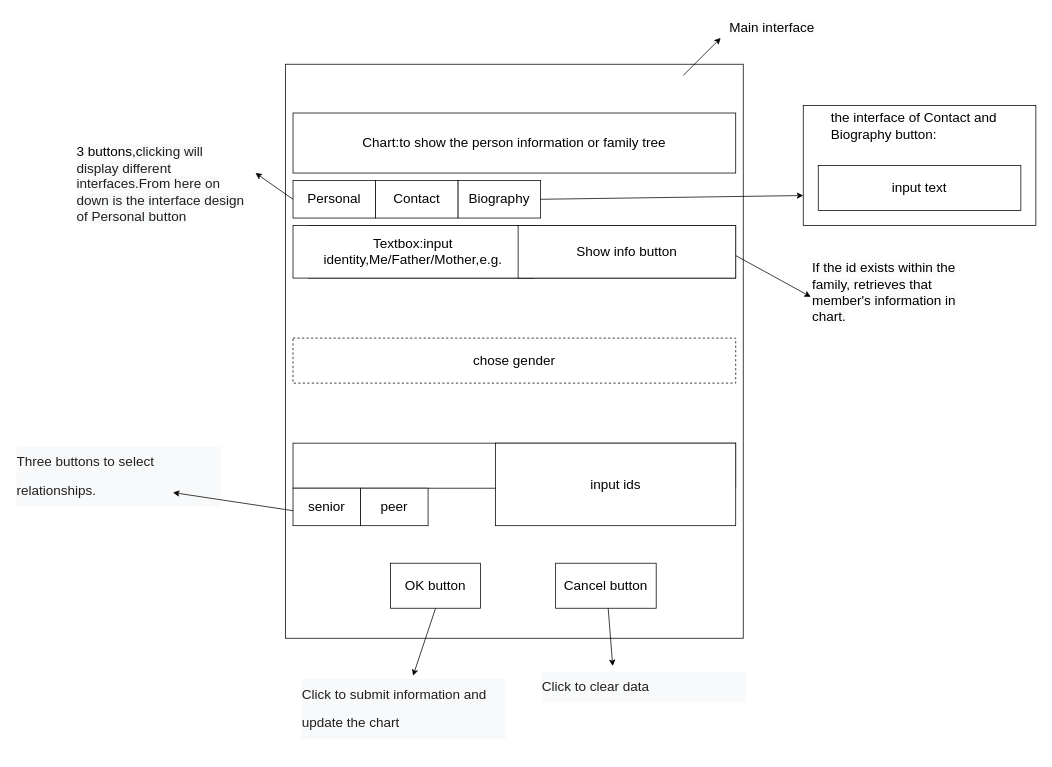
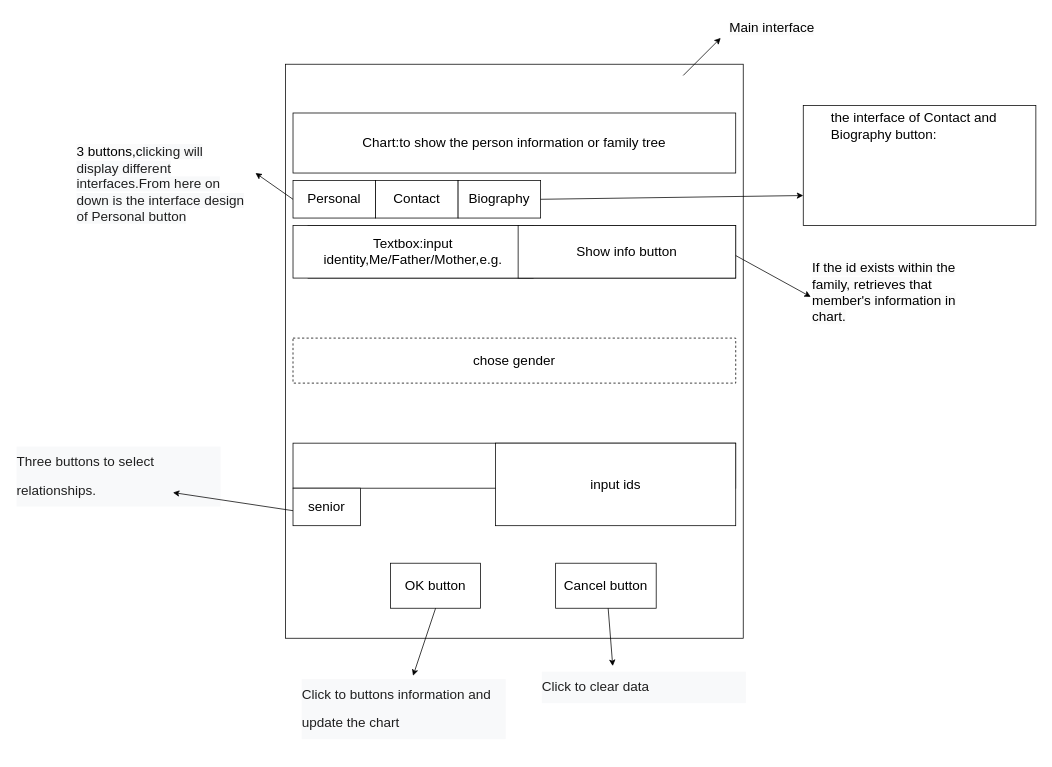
  <mxCell id="0" />
  <mxCell id="1" parent="0" />
  <mxCell id="2" value="" style="rounded=0;whiteSpace=wrap;html=1;" vertex="1" parent="1"><mxGeometry x="380" y="85" width="610" height="765" as="geometry" /></mxCell>
  <mxCell id="3" value="&lt;font style=&quot;font-size: 18px;&quot;&gt;Chart:to show the person information or family tree&lt;/font&gt;" style="rounded=0;whiteSpace=wrap;html=1;" vertex="1" parent="1"><mxGeometry x="390" y="150" width="590" height="80" as="geometry" /></mxCell>
  <mxCell id="4" value="&lt;font style=&quot;font-size: 18px;&quot;&gt;Personal&lt;/font&gt;" style="rounded=0;whiteSpace=wrap;html=1;" vertex="1" parent="1"><mxGeometry x="390" y="240" width="110" height="50" as="geometry" /></mxCell>
  <mxCell id="5" value="&lt;font style=&quot;font-size: 18px;&quot;&gt;Contact&lt;/font&gt;" style="rounded=0;whiteSpace=wrap;html=1;" vertex="1" parent="1"><mxGeometry x="500" y="240" width="110" height="50" as="geometry" /></mxCell>
  <mxCell id="6" value="&lt;font style=&quot;font-size: 18px;&quot;&gt;Biography&lt;/font&gt;" style="rounded=0;whiteSpace=wrap;html=1;" vertex="1" parent="1"><mxGeometry x="610" y="240" width="110" height="50" as="geometry" /></mxCell>
  <mxCell id="7" value="" style="rounded=0;whiteSpace=wrap;html=1;" vertex="1" parent="1"><mxGeometry x="410" y="300" width="570" height="70" as="geometry" /></mxCell>
  <mxCell id="8" value="&lt;font style=&quot;font-size: 18px;&quot;&gt;chose gender&lt;/font&gt;" style="rounded=0;whiteSpace=wrap;html=1;dashed=1;" vertex="1" parent="1"><mxGeometry x="390" y="450" width="590" height="60" as="geometry" /></mxCell>
  <mxCell id="9" value="" style="rounded=0;whiteSpace=wrap;html=1;" vertex="1" parent="1"><mxGeometry x="390" y="590" width="590" height="60" as="geometry" /></mxCell>
  <mxCell id="10" value="&lt;font style=&quot;font-size: 18px;&quot;&gt;Textbox:input identity,Me/Father/Mother,e.g.&lt;/font&gt;" style="rounded=0;whiteSpace=wrap;html=1;" vertex="1" parent="1"><mxGeometry x="390" y="300" width="320" height="70" as="geometry" /></mxCell>
  <mxCell id="11" value="&lt;font style=&quot;font-size: 18px;&quot;&gt;Show info button&lt;/font&gt;" style="rounded=0;whiteSpace=wrap;html=1;" vertex="1" parent="1"><mxGeometry x="690" y="300" width="290" height="70" as="geometry" /></mxCell>
  <mxCell id="12" value="&lt;font style=&quot;font-size: 18px;&quot;&gt;input ids&lt;/font&gt;" style="rounded=0;whiteSpace=wrap;html=1;" vertex="1" parent="1"><mxGeometry x="660" y="590" width="320" height="110" as="geometry" /></mxCell>
  <mxCell id="13" value="&lt;font style=&quot;font-size: 18px;&quot;&gt;OK button&lt;/font&gt;" style="rounded=0;whiteSpace=wrap;html=1;" vertex="1" parent="1"><mxGeometry x="520" y="750" width="120" height="60" as="geometry" /></mxCell>
  <mxCell id="14" value="&lt;font style=&quot;font-size: 18px;&quot;&gt;Cancel button&lt;/font&gt;" style="rounded=0;whiteSpace=wrap;html=1;" vertex="1" parent="1"><mxGeometry x="740" y="750" width="134" height="60" as="geometry" /></mxCell>
  <mxCell id="15" value="" style="endArrow=classic;html=1;rounded=0;exitX=1;exitY=0.5;exitDx=0;exitDy=0;" edge="1" parent="1" source="6"><mxGeometry width="50" height="50" relative="1" as="geometry"><mxPoint x="1050" y="370" as="sourcePoint" /><mxPoint x="1070" y="260" as="targetPoint" /></mxGeometry></mxCell>
  <mxCell id="16" value="" style="endArrow=classic;html=1;rounded=0;exitX=0;exitY=0.5;exitDx=0;exitDy=0;entryX=1;entryY=0.5;entryDx=0;entryDy=0;" edge="1" parent="1" source="4"><mxGeometry width="50" height="50" relative="1" as="geometry"><mxPoint x="720" y="250" as="sourcePoint" /><mxPoint y="230" as="targetPoint" x="340" /></mxGeometry></mxCell>
  <mxCell id="17" value="" style="endArrow=classic;html=1;rounded=0;" edge="1" parent="1"><mxGeometry width="50" height="50" relative="1" as="geometry"><mxPoint x="910" y="100" as="sourcePoint" /><mxPoint x="960" y="50" as="targetPoint" /></mxGeometry></mxCell>
  <mxCell id="18" value="&lt;div&gt;&lt;br&gt;&lt;/div&gt;" style="rounded=0;whiteSpace=wrap;html=1;" vertex="1" parent="1"><mxGeometry x="1070" y="140" width="310" height="160" as="geometry" /></mxCell>
- <mxCell id="19" value="&lt;font style=&quot;font-size: 18px;&quot;&gt;input text&lt;/font&gt;" style="rounded=0;whiteSpace=wrap;html=1;" vertex="1" parent="1"><mxGeometry x="1090" y="220" width="270" height="60" as="geometry" /></mxCell>
  <mxCell id="20" value="" style="endArrow=classic;html=1;rounded=0;entryX=0;entryY=0.5;entryDx=0;entryDy=0;" edge="1" parent="1"><mxGeometry width="50" height="50" relative="1" as="geometry"><mxPoint x="980" y="340" as="sourcePoint" /><mxPoint x="1080" y="395" as="targetPoint" /></mxGeometry></mxCell>
  <mxCell id="21" value="&lt;font style=&quot;font-size: 18px;&quot;&gt;senior&lt;/font&gt;" style="rounded=0;whiteSpace=wrap;html=1;" vertex="1" parent="1"><mxGeometry x="390" y="650" width="90" height="50" as="geometry" /></mxCell>
- <mxCell id="22" value="&lt;font style=&quot;font-size: 18px;&quot;&gt;peer&lt;/font&gt;" style="rounded=0;whiteSpace=wrap;html=1;" vertex="1" parent="1"><mxGeometry x="480" y="650" width="90" height="50" as="geometry" /></mxCell>
  <mxCell id="23" value="&lt;pre class=&quot;tw-data-text tw-text-large tw-ta&quot; data-placeholder=&quot;Translation&quot; id=&quot;tw-target-text&quot; aria-label=&quot;Translated text&quot; data-ved=&quot;2ahUKEwj1ldDVvIKFAxWxle4BHYj0BIYQ3ewLegQICRAU&quot; dir=&quot;ltr&quot; style=&quot;unicode-bidi: isolate; line-height: 36px; background-color: rgb(248, 249, 250); border: none; padding: 2px 0.14em 2px 0px; position: relative; margin: -2px 0px; resize: none; font-family: inherit; overflow: hidden; text-align: left; width: 270px; white-space: pre-wrap; overflow-wrap: break-word; color: rgb(31, 31, 31); font-style: normal; font-variant-ligatures: normal; font-variant-caps: normal; font-weight: 400; letter-spacing: normal; orphans: 2; text-indent: 0px; text-transform: none; widows: 2; word-spacing: 0px; -webkit-text-stroke-width: 0px; text-decoration-thickness: initial; text-decoration-style: initial; text-decoration-color: initial;&quot;&gt;&lt;span style=&quot;&quot; class=&quot;Y2IQFc&quot; lang=&quot;en&quot;&gt;&lt;font style=&quot;font-size: 18px;&quot;&gt;Three buttons to select relationships.&lt;/font&gt;&lt;/span&gt;&lt;/pre&gt;" style="text;whiteSpace=wrap;html=1;" vertex="1" parent="1"><mxGeometry x="20" y="590" width="210" height="100" as="geometry" /></mxCell>
  <mxCell id="24" value="&lt;span style=&quot;color: rgb(0, 0, 0); font-family: Helvetica; font-size: 18px; font-style: normal; font-variant-ligatures: normal; font-variant-caps: normal; font-weight: 400; letter-spacing: normal; orphans: 2; text-align: center; text-indent: 0px; text-transform: none; widows: 2; word-spacing: 0px; -webkit-text-stroke-width: 0px; white-space: normal; background-color: rgb(251, 251, 251); text-decoration-thickness: initial; text-decoration-style: initial; text-decoration-color: initial; display: inline !important; float: none;&quot;&gt;3 buttons,c&lt;/span&gt;&lt;span style=&quot;font-family: inherit; font-size: 18px; font-style: normal; font-variant-ligatures: normal; font-variant-caps: normal; font-weight: 400; letter-spacing: normal; orphans: 2; text-indent: 0px; text-transform: none; widows: 2; word-spacing: 0px; -webkit-text-stroke-width: 0px; white-space: normal; text-decoration-thickness: initial; text-decoration-style: initial; text-decoration-color: initial; background-color: rgb(248, 249, 250); color: rgb(31, 31, 31); text-align: left;&quot;&gt;licking will display different interfaces.&lt;/span&gt;&lt;span style=&quot;font-family: inherit; font-size: 18px; font-style: normal; font-variant-ligatures: normal; font-variant-caps: normal; font-weight: 400; letter-spacing: normal; orphans: 2; text-indent: 0px; text-transform: none; widows: 2; word-spacing: 0px; -webkit-text-stroke-width: 0px; white-space: normal; text-decoration-thickness: initial; text-decoration-style: initial; text-decoration-color: initial; background-color: rgb(248, 249, 250); color: rgb(31, 31, 31); text-align: left;&quot;&gt;From here on down is the interface design of Personal button&lt;/span&gt;&lt;span style=&quot;color: rgb(0, 0, 0); font-family: Helvetica; font-size: 18px; font-style: normal; font-variant-ligatures: normal; font-variant-caps: normal; font-weight: 400; letter-spacing: normal; orphans: 2; text-align: center; text-indent: 0px; text-transform: none; widows: 2; word-spacing: 0px; -webkit-text-stroke-width: 0px; white-space: normal; background-color: initial; text-decoration-thickness: initial; text-decoration-style: initial; text-decoration-color: initial;&quot;&gt;&amp;nbsp;&lt;/span&gt;" style="text;whiteSpace=wrap;html=1;" vertex="1" parent="1"><mxGeometry x="100" y="185" width="230" height="70" as="geometry" /></mxCell>
  <mxCell id="25" value="" style="endArrow=classic;html=1;rounded=0;" edge="1" parent="1" target="23"><mxGeometry width="50" height="50" relative="1" as="geometry"><mxPoint x="390" y="680" as="sourcePoint" /><mxPoint x="440" y="630" as="targetPoint" /></mxGeometry></mxCell>
  <mxCell id="26" value="&lt;span style=&quot;color: rgb(0, 0, 0); font-family: Helvetica; font-size: 18px; font-style: normal; font-variant-ligatures: normal; font-variant-caps: normal; font-weight: 400; letter-spacing: normal; orphans: 2; text-align: center; text-indent: 0px; text-transform: none; widows: 2; word-spacing: 0px; -webkit-text-stroke-width: 0px; white-space: normal; background-color: rgb(251, 251, 251); text-decoration-thickness: initial; text-decoration-style: initial; text-decoration-color: initial; display: inline !important; float: none;&quot;&gt;If the id exists within the family, retrieves that member's information in chart.&lt;/span&gt;" style="text;whiteSpace=wrap;html=1;" vertex="1" parent="1"><mxGeometry x="1080" y="340" width="220" height="110" as="geometry" /></mxCell>
  <mxCell id="27" value="&lt;font style=&quot;font-size: 18px;&quot;&gt;the interface of Contact and Biography button:&lt;/font&gt;&lt;div&gt;&lt;br&gt;&lt;/div&gt;" style="text;whiteSpace=wrap;html=1;" vertex="1" parent="1"><mxGeometry x="1105" y="140" width="240" height="60" as="geometry" /></mxCell>
  <mxCell id="28" value="&lt;span style=&quot;color: rgb(0, 0, 0); font-family: Helvetica; font-size: 18px; font-style: normal; font-variant-ligatures: normal; font-variant-caps: normal; font-weight: 400; letter-spacing: normal; orphans: 2; text-align: center; text-indent: 0px; text-transform: none; widows: 2; word-spacing: 0px; -webkit-text-stroke-width: 0px; white-space: normal; background-color: rgb(251, 251, 251); text-decoration-thickness: initial; text-decoration-style: initial; text-decoration-color: initial; display: inline !important; float: none;&quot;&gt;Main interface&lt;/span&gt;" style="text;whiteSpace=wrap;html=1;" vertex="1" parent="1"><mxGeometry x="970" y="20" width="150" height="50" as="geometry" /></mxCell>
  <mxCell id="29" value="" style="endArrow=classic;html=1;rounded=0;" edge="1" parent="1"><mxGeometry width="50" height="50" relative="1" as="geometry"><mxPoint x="580" y="810" as="sourcePoint" /><mxPoint x="550" y="900" as="targetPoint" /></mxGeometry></mxCell>
- <mxCell id="30" value="&lt;pre dir=&quot;ltr&quot; data-ved=&quot;2ahUKEwj1ldDVvIKFAxWxle4BHYj0BIYQ3ewLegQICRAU&quot; aria-label=&quot;Translated text&quot; id=&quot;tw-target-text&quot; data-placeholder=&quot;Translation&quot; class=&quot;tw-data-text tw-text-large tw-ta&quot; style=&quot;font-style: normal; font-variant-ligatures: normal; font-variant-caps: normal; font-weight: 400; letter-spacing: normal; orphans: 2; text-align: left; text-indent: 0px; text-transform: none; widows: 2; word-spacing: 0px; -webkit-text-stroke-width: 0px; text-decoration-thickness: initial; text-decoration-style: initial; text-decoration-color: initial; unicode-bidi: isolate; line-height: 36px; background-color: rgb(248, 249, 250); border: none; padding: 2px 0.14em 2px 0px; position: relative; margin: -2px 0px; resize: none; font-family: inherit; overflow: hidden; width: 270px; white-space: pre-wrap; overflow-wrap: break-word; color: rgb(31, 31, 31);&quot;&gt;&lt;pre style=&quot;unicode-bidi: isolate; line-height: 36px; border: none; padding: 2px 0.14em 2px 0px; position: relative; margin-top: -2px; margin-bottom: -2px; resize: none; font-family: inherit; overflow: hidden; width: 270px; text-wrap: wrap; overflow-wrap: break-word;&quot; dir=&quot;ltr&quot; data-ved=&quot;2ahUKEwj1ldDVvIKFAxWxle4BHYj0BIYQ3ewLegQICRAU&quot; aria-label=&quot;Translated text&quot; id=&quot;tw-target-text&quot; data-placeholder=&quot;Translation&quot; class=&quot;tw-data-text tw-text-large tw-ta&quot;&gt;&lt;span style=&quot;&quot; lang=&quot;en&quot; class=&quot;Y2IQFc&quot;&gt;&lt;font style=&quot;font-size: 18px;&quot;&gt;Click to submit information and update the chart&lt;/font&gt;&lt;/span&gt;&lt;/pre&gt;&lt;/pre&gt;" style="text;whiteSpace=wrap;html=1;" vertex="1" parent="1"><mxGeometry x="400" y="900" width="310" height="100" as="geometry" /></mxCell>
+ <mxCell id="30" value="&lt;pre dir=&quot;ltr&quot; data-ved=&quot;2ahUKEwj1ldDVvIKFAxWxle4BHYj0BIYQ3ewLegQICRAU&quot; aria-label=&quot;Translated text&quot; id=&quot;tw-target-text&quot; data-placeholder=&quot;Translation&quot; class=&quot;tw-data-text tw-text-large tw-ta&quot; style=&quot;font-style: normal; font-variant-ligatures: normal; font-variant-caps: normal; font-weight: 400; letter-spacing: normal; orphans: 2; text-align: left; text-indent: 0px; text-transform: none; widows: 2; word-spacing: 0px; -webkit-text-stroke-width: 0px; text-decoration-thickness: initial; text-decoration-style: initial; text-decoration-color: initial; unicode-bidi: isolate; line-height: 36px; background-color: rgb(248, 249, 250); border: none; padding: 2px 0.14em 2px 0px; position: relative; margin: -2px 0px; resize: none; font-family: inherit; overflow: hidden; width: 270px; white-space: pre-wrap; overflow-wrap: break-word; color: rgb(31, 31, 31);&quot;&gt;&lt;pre style=&quot;unicode-bidi: isolate; line-height: 36px; border: none; padding: 2px 0.14em 2px 0px; position: relative; margin-top: -2px; margin-bottom: -2px; resize: none; font-family: inherit; overflow: hidden; width: 270px; text-wrap: wrap; overflow-wrap: break-word;&quot; dir=&quot;ltr&quot; data-ved=&quot;2ahUKEwj1ldDVvIKFAxWxle4BHYj0BIYQ3ewLegQICRAU&quot; aria-label=&quot;Translated text&quot; id=&quot;tw-target-text&quot; data-placeholder=&quot;Translation&quot; class=&quot;tw-data-text tw-text-large tw-ta&quot;&gt;&lt;span style=&quot;&quot; lang=&quot;en&quot; class=&quot;Y2IQFc&quot;&gt;&lt;font style=&quot;font-size: 18px;&quot;&gt;Click to buttons information and update the chart&lt;/font&gt;&lt;/span&gt;&lt;/pre&gt;&lt;/pre&gt;" style="text;whiteSpace=wrap;html=1;" vertex="1" parent="1"><mxGeometry x="400" y="900" width="310" height="100" as="geometry" /></mxCell>
  <mxCell id="31" value="&lt;pre dir=&quot;ltr&quot; data-ved=&quot;2ahUKEwj1ldDVvIKFAxWxle4BHYj0BIYQ3ewLegQICRAU&quot; aria-label=&quot;Translated text&quot; id=&quot;tw-target-text&quot; data-placeholder=&quot;Translation&quot; class=&quot;tw-data-text tw-text-large tw-ta&quot; style=&quot;font-style: normal; font-variant-ligatures: normal; font-variant-caps: normal; font-weight: 400; letter-spacing: normal; orphans: 2; text-align: left; text-indent: 0px; text-transform: none; widows: 2; word-spacing: 0px; -webkit-text-stroke-width: 0px; text-decoration-thickness: initial; text-decoration-style: initial; text-decoration-color: initial; unicode-bidi: isolate; line-height: 36px; background-color: rgb(248, 249, 250); border: none; padding: 2px 0.14em 2px 0px; position: relative; margin: -2px 0px; resize: none; font-family: inherit; overflow: hidden; width: 270px; white-space: pre-wrap; overflow-wrap: break-word; color: rgb(31, 31, 31);&quot;&gt;&lt;pre style=&quot;unicode-bidi: isolate; line-height: 36px; border: none; padding: 2px 0.14em 2px 0px; position: relative; margin-top: -2px; margin-bottom: -2px; resize: none; font-family: inherit; overflow: hidden; width: 270px; text-wrap: wrap; overflow-wrap: break-word;&quot; dir=&quot;ltr&quot; data-ved=&quot;2ahUKEwj1ldDVvIKFAxWxle4BHYj0BIYQ3ewLegQICRAU&quot; aria-label=&quot;Translated text&quot; id=&quot;tw-target-text&quot; data-placeholder=&quot;Translation&quot; class=&quot;tw-data-text tw-text-large tw-ta&quot;&gt;&lt;pre style=&quot;unicode-bidi: isolate; line-height: 36px; border: none; padding: 2px 0.14em 2px 0px; position: relative; margin-top: -2px; margin-bottom: -2px; resize: none; font-family: inherit; overflow: hidden; width: 270px; text-wrap: wrap; overflow-wrap: break-word;&quot; dir=&quot;ltr&quot; data-ved=&quot;2ahUKEwj1ldDVvIKFAxWxle4BHYj0BIYQ3ewLegQICRAU&quot; aria-label=&quot;Translated text&quot; id=&quot;tw-target-text&quot; data-placeholder=&quot;Translation&quot; class=&quot;tw-data-text tw-text-large tw-ta&quot;&gt;&lt;span style=&quot;&quot; lang=&quot;en&quot; class=&quot;Y2IQFc&quot;&gt;&lt;font style=&quot;font-size: 18px;&quot;&gt;Click to clear data&lt;/font&gt;&lt;/span&gt;&lt;/pre&gt;&lt;/pre&gt;&lt;/pre&gt;" style="text;whiteSpace=wrap;html=1;" vertex="1" parent="1"><mxGeometry x="720" y="890" width="310" height="100" as="geometry" /></mxCell>
  <mxCell id="32" value="" style="endArrow=classic;html=1;rounded=0;entryX=0.31;entryY=-0.03;entryDx=0;entryDy=0;entryPerimeter=0;" edge="1" parent="1" target="31"><mxGeometry width="50" height="50" relative="1" as="geometry"><mxPoint x="810" y="810" as="sourcePoint" /><mxPoint x="860" y="760" as="targetPoint" /></mxGeometry></mxCell>
